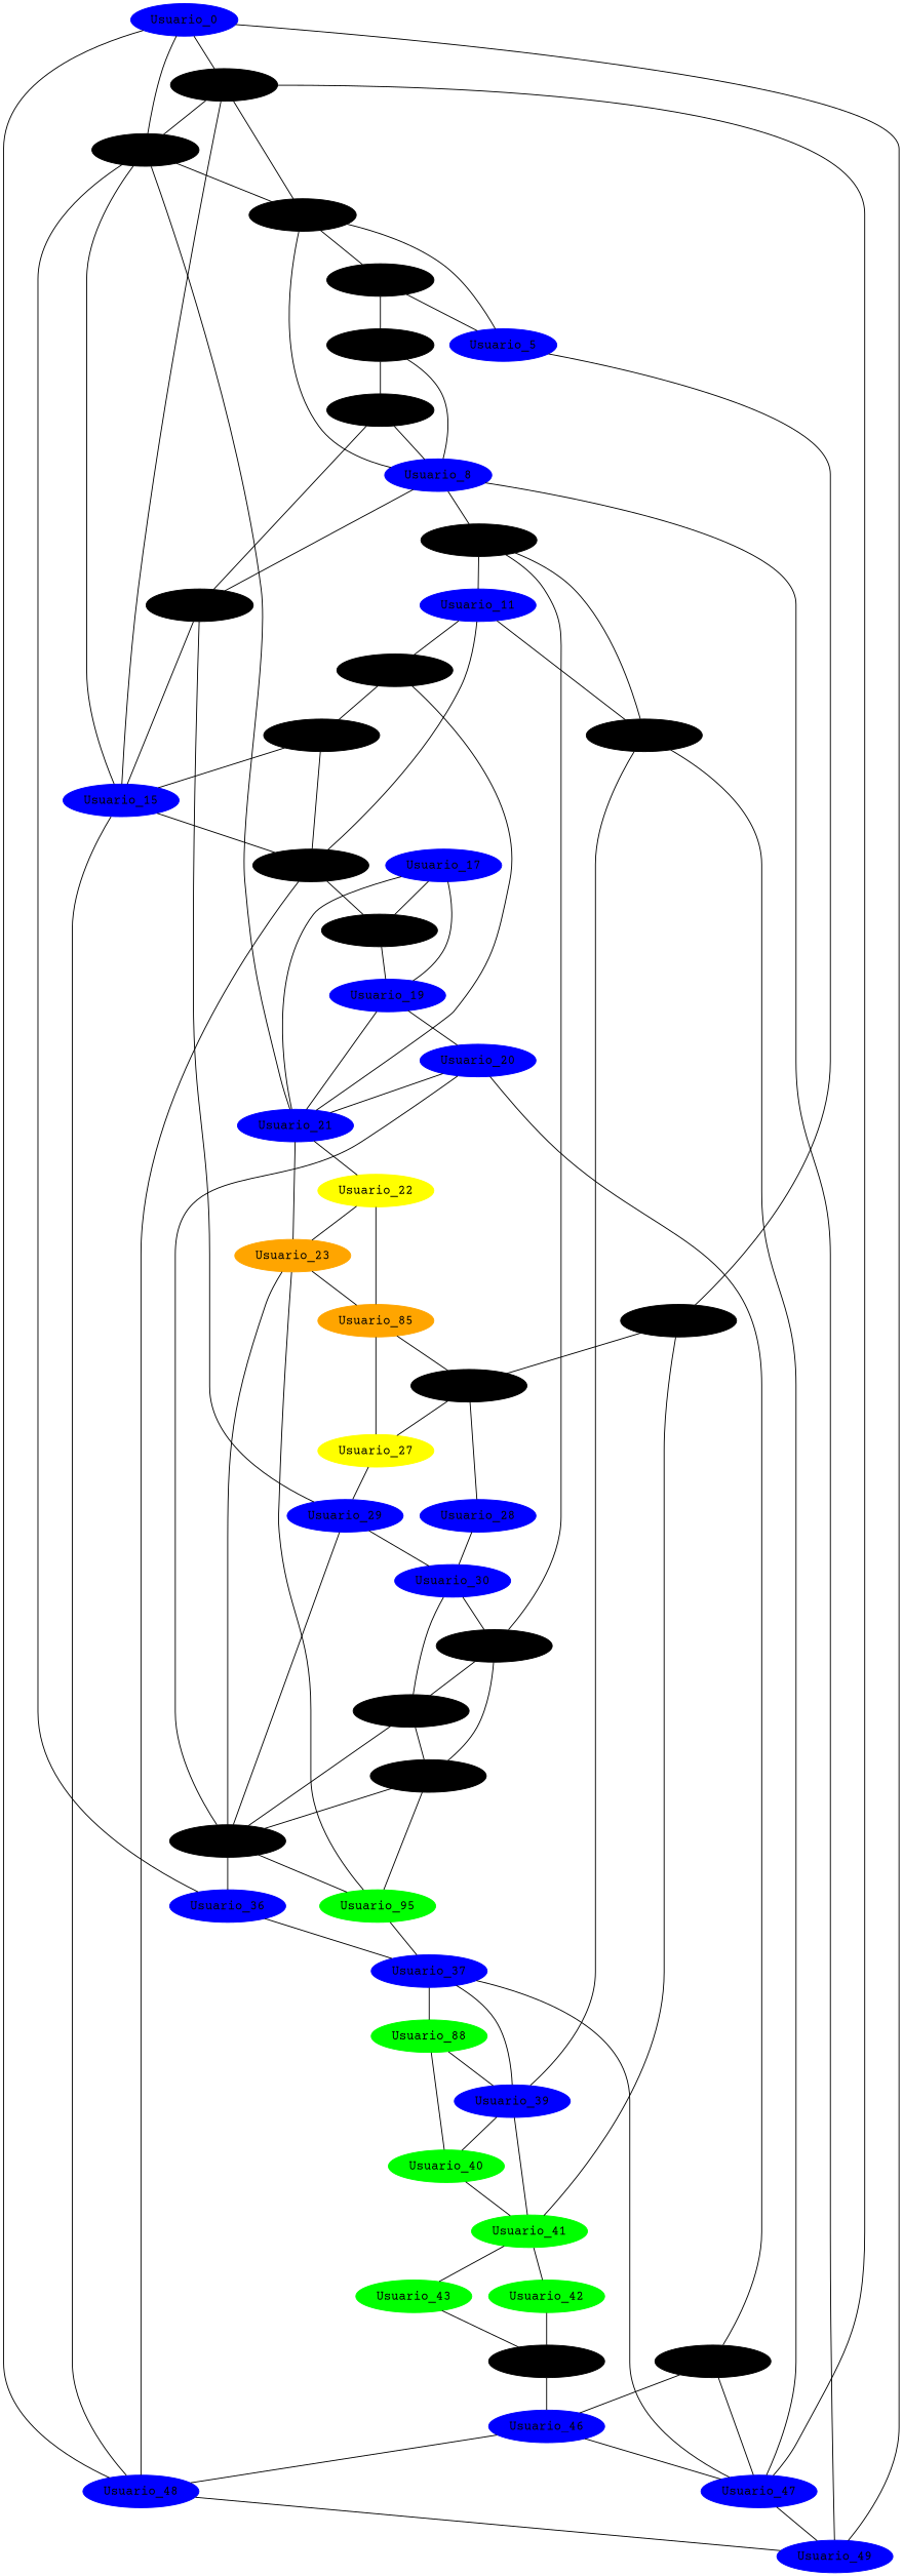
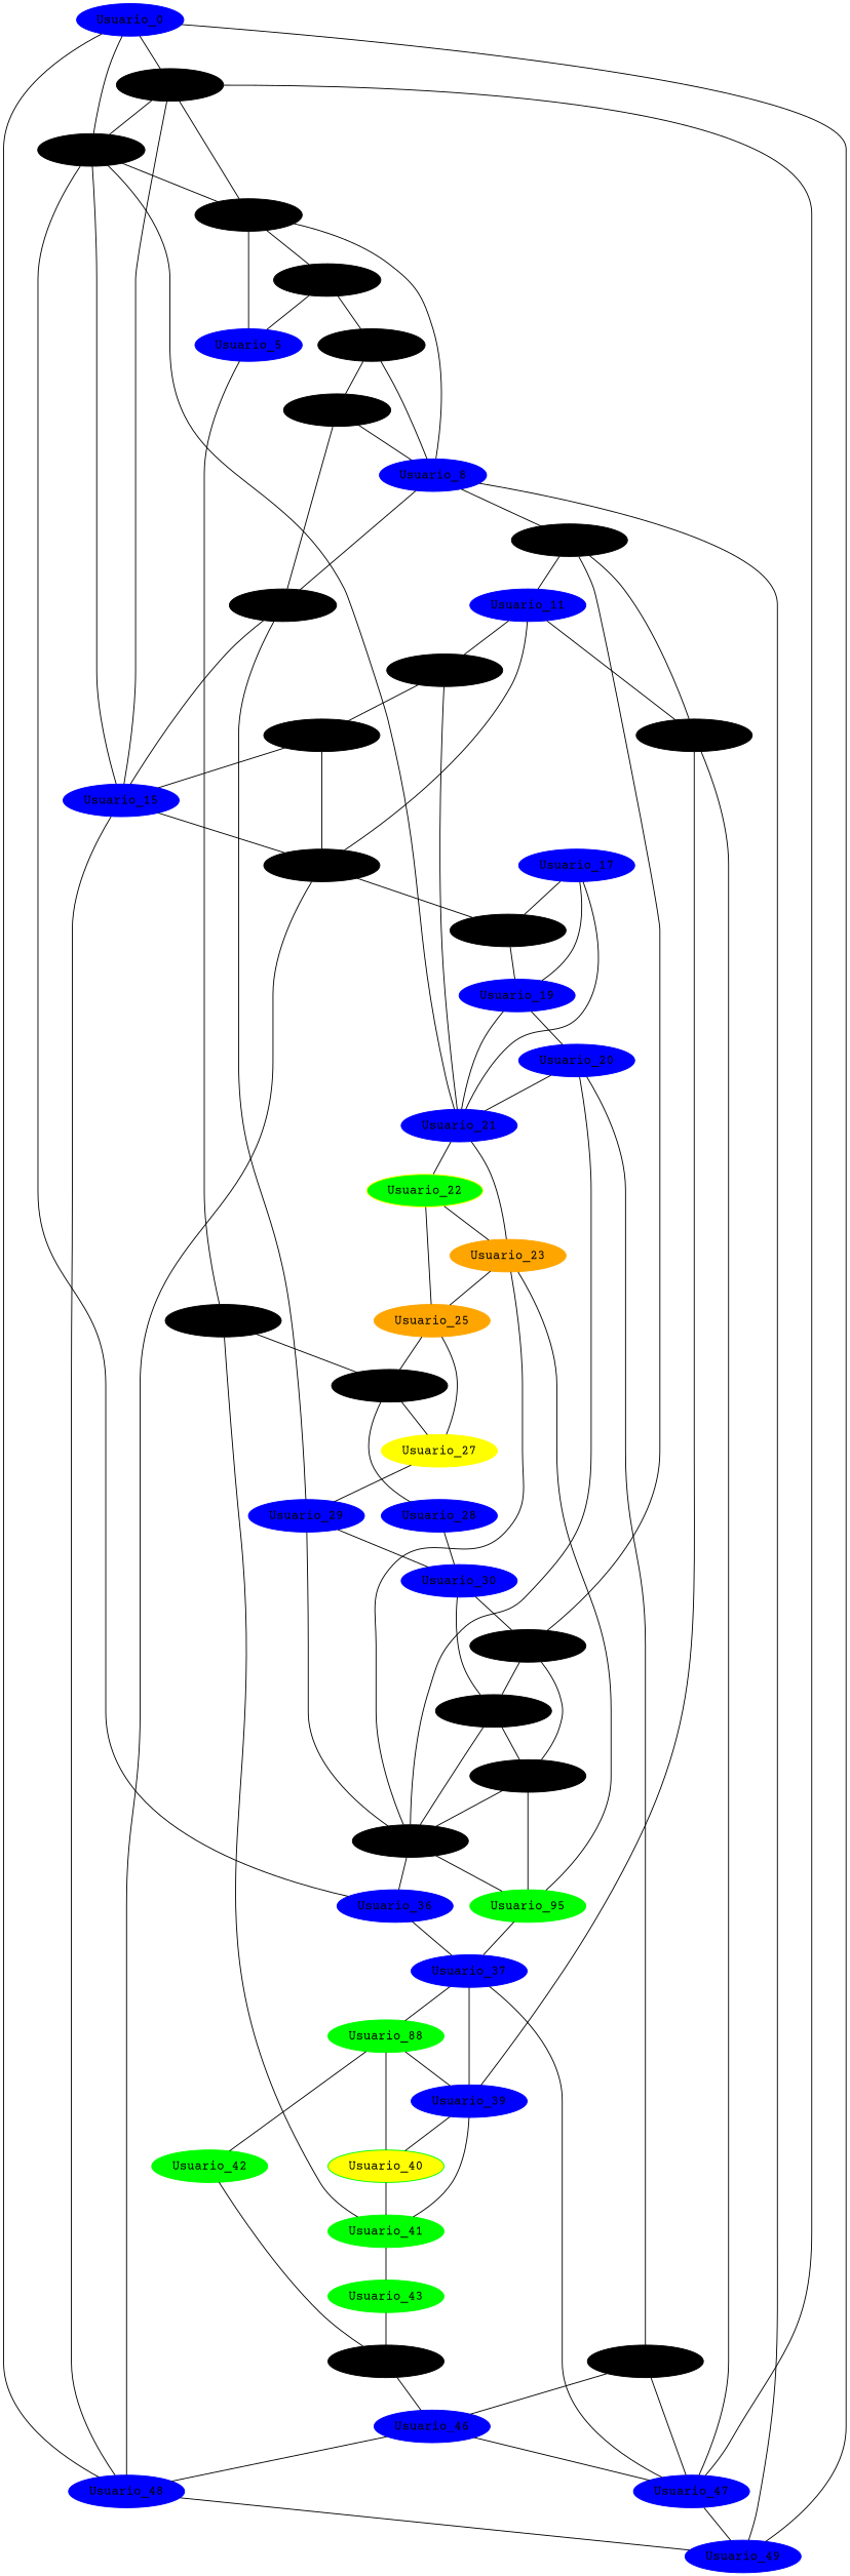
  graph {
    fontname="Courier Prime"
    node [color=black fontname="Courier Prime" style=filled]
    edge [fontname="Courier Prime"]
    n1 [color=blue label=Usuario_0]
    n2 [label=Usuario_1]
    n3 [label=Usuario_2]
    n4 [color=blue label=Usuario_48]
    n5 [color=blue label=Usuario_49]
    n6 [label=Usuario_3]
    n7 [color=blue label=Usuario_15]
    n8 [color=blue label=Usuario_47]
    n9 [color=blue label=Usuario_21]
    n10 [color=blue label=Usuario_36]
    n11 [label=Usuario_4]
    n12 [color=blue label=Usuario_5]
    n13 [color=blue label=Usuario_8]
    n14 [label=Usuario_16]
-   n15 [color=yellow label=Usuario_22]
+   n15 [color=yellow label=Usuario_22 fillcolor=green]
    n16 [color=orange label=Usuario_23]
    n17 [color=blue label=Usuario_37]
    n18 [label=Usuario_6]
    n19 [label=Usuario_24]
    n20 [label=Usuario_9]
    n21 [label=Usuario_10]
    n22 [label=Usuario_7]
    n23 [label=Usuario_26]
    n24 [color=green label=Usuario_41]
    n25 [color=blue label=Usuario_29]
    n26 [color=blue label=Usuario_11]
    n27 [label=Usuario_12]
    n28 [label=Usuario_31]
    n29 [label=Usuario_34]
    n30 [color=blue label=Usuario_30]
    n31 [label=Usuario_13]
    n32 [color=blue label=Usuario_39]
    n33 [label=Usuario_32]
    n34 [label=Usuario_33]
    n35 [label=Usuario_14]
    n36 [label=Usuario_18]
-   n37 [color=green label=Usuario_40]
+   n37 [color=green label=Usuario_40 fillcolor=yellow]
    n38 [color=blue label=Usuario_19]
    n39 [color=blue label=Usuario_17]
    n40 [color=blue label=Usuario_20]
    n41 [label=Usuario_45]
    n42 [color=green label=Usuario_95]
    n43 [color=blue label=Usuario_46]
-   n44 [color=orange label=Usuario_85]
+   n44 [color=orange label=Usuario_25]
    n45 [color=yellow label=Usuario_27]
    n46 [color=blue label=Usuario_28]
    n47 [color=green label=Usuario_42]
    n48 [color=green label=Usuario_43]
    n49 [color=green label=Usuario_88]
    n50 [label=Usuario_44]
    n1 -- n2
    n1 -- n3
    n1 -- n4
    n1 -- n5
    n2 -- n3
    n2 -- n6
    n2 -- n7
    n2 -- n8
    n3 -- n6
    n3 -- n7
    n3 -- n9
    n3 -- n10
    n4 -- n5
    n6 -- n11
    n6 -- n12
    n6 -- n13
    n7 -- n4
    n7 -- n14
    n8 -- n5
    n9 -- n15
    n9 -- n16
    n10 -- n17
    n11 -- n12
    n11 -- n18
    n12 -- n19
    n13 -- n5
    n13 -- n20
    n13 -- n21
    n14 -- n4
    n14 -- n36
    n15 -- n16
    n15 -- n44
    n16 -- n29
    n16 -- n42
    n16 -- n44
    n17 -- n8
    n17 -- n32
    n17 -- n49
    n18 -- n13
    n18 -- n22
    n19 -- n23
    n19 -- n24
    n20 -- n7
    n20 -- n25
    n21 -- n26
    n21 -- n27
    n21 -- n28
    n22 -- n13
    n22 -- n20
    n23 -- n45
    n23 -- n46
-   n24 -- n47
+   n49 -- n47
    n24 -- n48
    n25 -- n29
    n25 -- n30
    n26 -- n14
    n26 -- n27
    n26 -- n31
    n27 -- n8
    n27 -- n32
    n28 -- n33
    n28 -- n34
    n29 -- n10
    n29 -- n42
    n30 -- n28
    n30 -- n33
    n31 -- n9
    n31 -- n35
    n32 -- n24
    n32 -- n37
    n33 -- n29
    n33 -- n34
    n34 -- n29
    n34 -- n42
    n35 -- n7
    n35 -- n14
    n36 -- n38
    n37 -- n24
    n38 -- n9
    n38 -- n40
    n39 -- n9
    n39 -- n36
    n39 -- n38
    n40 -- n9
    n40 -- n29
    n40 -- n41
    n41 -- n8
    n41 -- n43
    n42 -- n17
    n43 -- n4
    n43 -- n8
    n44 -- n23
    n44 -- n45
    n45 -- n25
    n46 -- n30
    n47 -- n50
    n48 -- n50
    n49 -- n32
    n49 -- n37
    n50 -- n43
  }
